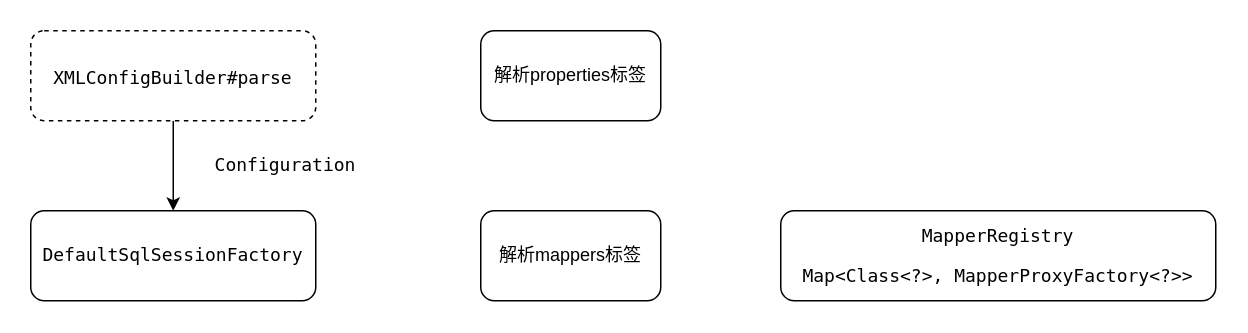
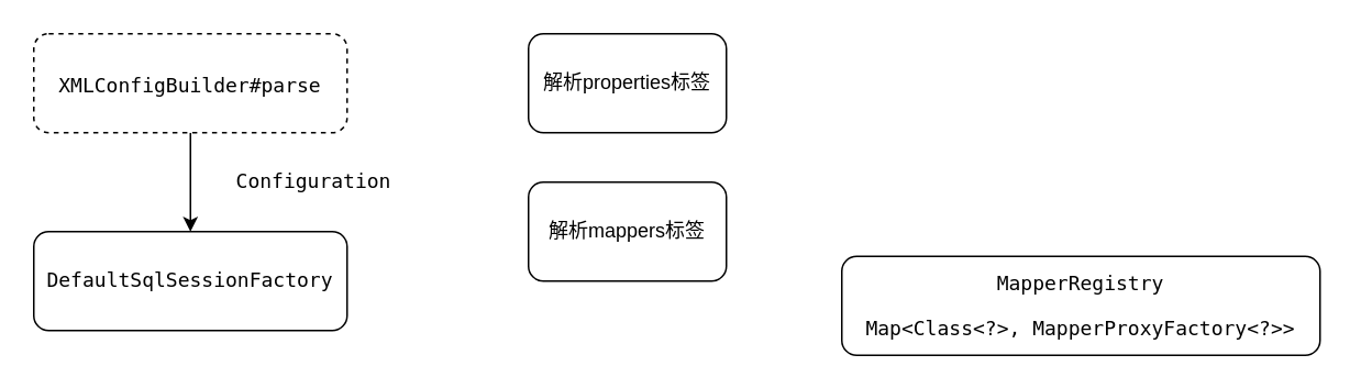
  <mxCell id="0" />
  <mxCell id="1" parent="0" />
  <mxCell id="2" style="edgeStyle=orthogonalEdgeStyle;rounded=0;orthogonalLoop=1;jettySize=auto;html=1;exitX=0.5;exitY=1;exitDx=0;exitDy=0;entryX=0.5;entryY=0;entryDx=0;entryDy=0;" edge="1" parent="1" source="3" target="4"><mxGeometry relative="1" as="geometry" /></mxCell>
  <mxCell id="3" value="&lt;pre&gt;XMLConfigBuilder#parse&lt;font color=&quot;#a9b7c6&quot; face=&quot;menlo&quot;&gt;&lt;span style=&quot;background-color: rgb(43 , 43 , 43) ; font-size: 13.5pt&quot;&gt;&lt;br&gt;&lt;/span&gt;&lt;/font&gt;&lt;/pre&gt;" style="rounded=1;whiteSpace=wrap;html=1;dashed=1;" vertex="1" parent="1"><mxGeometry x="20" y="20" width="190" height="60" as="geometry" /></mxCell>
  <mxCell id="4" value="&lt;pre&gt;&lt;pre&gt;DefaultSqlSessionFactory&lt;/pre&gt;&lt;/pre&gt;" style="rounded=1;whiteSpace=wrap;html=1;" vertex="1" parent="1"><mxGeometry x="20" y="140" width="190" height="60" as="geometry" /></mxCell>
  <mxCell id="5" value="&lt;pre&gt;Configuration&lt;/pre&gt;" style="text;html=1;strokeColor=none;fillColor=none;align=center;verticalAlign=middle;whiteSpace=wrap;rounded=0;" vertex="1" parent="1"><mxGeometry x="130" y="100" width="120" height="20" as="geometry" /></mxCell>
  <mxCell id="6" value="解析properties标签" style="rounded=1;whiteSpace=wrap;html=1;" vertex="1" parent="1"><mxGeometry x="320" y="20" width="120" height="60" as="geometry" /></mxCell>
- <mxCell id="7" value="解析mappers&lt;span&gt;标签&lt;/span&gt;" style="rounded=1;whiteSpace=wrap;html=1;" vertex="1" parent="1"><mxGeometry x="320" y="140" width="120" height="60" as="geometry" /></mxCell>
- <mxCell id="8" value="&lt;pre&gt;&lt;pre&gt;MapperRegistry&lt;/pre&gt;&lt;/pre&gt;&lt;pre&gt;&lt;pre&gt;Map&amp;lt;Class&amp;lt;?&amp;gt;, MapperProxyFactory&amp;lt;?&amp;gt;&amp;gt;&lt;/pre&gt;&lt;/pre&gt;" style="rounded=1;whiteSpace=wrap;html=1;" vertex="1" parent="1"><mxGeometry x="520" y="140" width="290" height="60" as="geometry" /></mxCell>
+ <mxCell id="7" value="解析mappers&lt;span&gt;标签&lt;/span&gt;" style="rounded=1;whiteSpace=wrap;html=1;" vertex="1" parent="1"><mxGeometry x="320" y="110" width="120" height="60" as="geometry" /></mxCell>
+ <mxCell id="8" value="&lt;pre&gt;&lt;pre&gt;MapperRegistry&lt;/pre&gt;&lt;/pre&gt;&lt;pre&gt;&lt;pre&gt;Map&amp;lt;Class&amp;lt;?&amp;gt;, MapperProxyFactory&amp;lt;?&amp;gt;&amp;gt;&lt;/pre&gt;&lt;/pre&gt;" style="rounded=1;whiteSpace=wrap;html=1;" vertex="1" parent="1"><mxGeometry x="510" y="155" width="290" height="60" as="geometry" /></mxCell>
